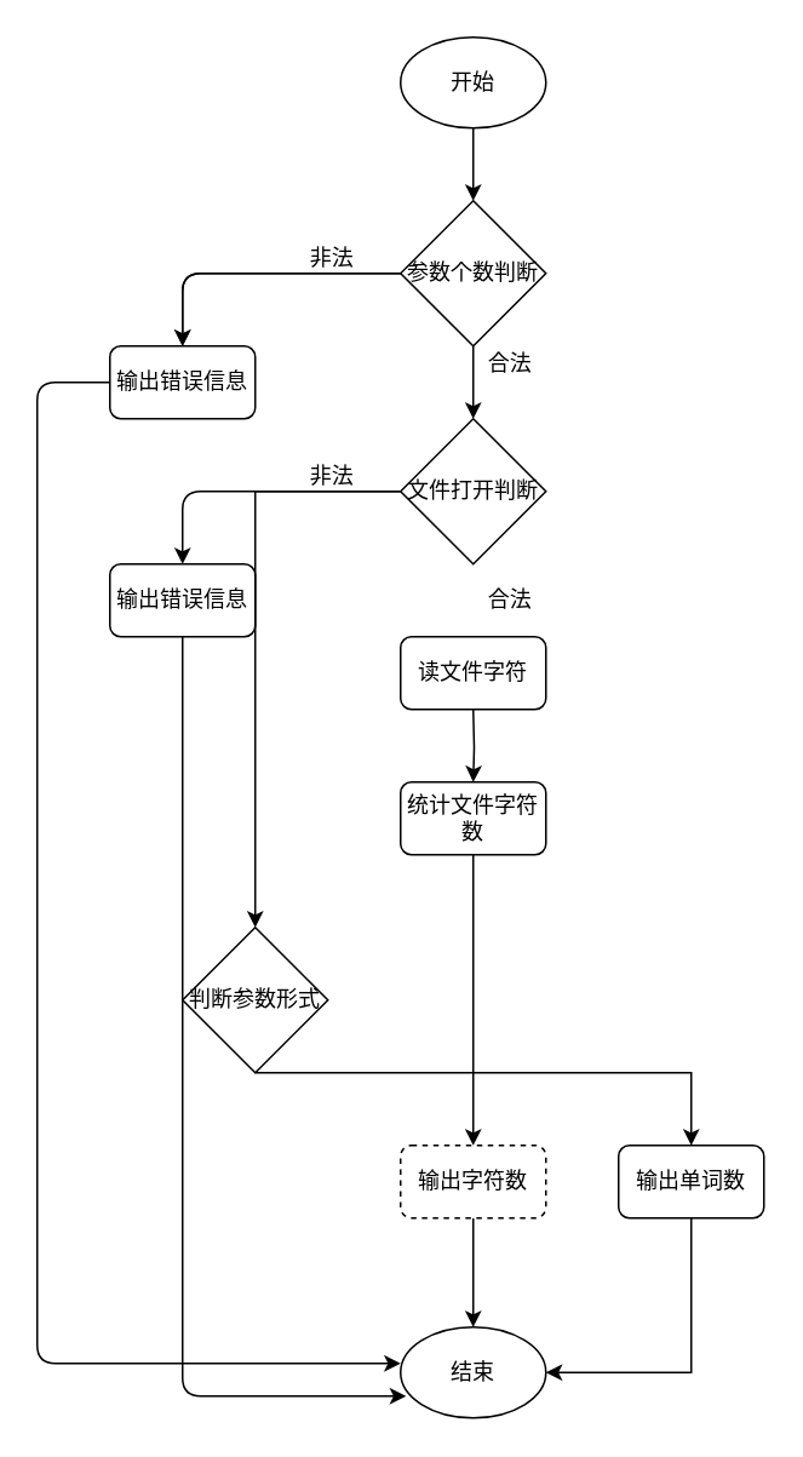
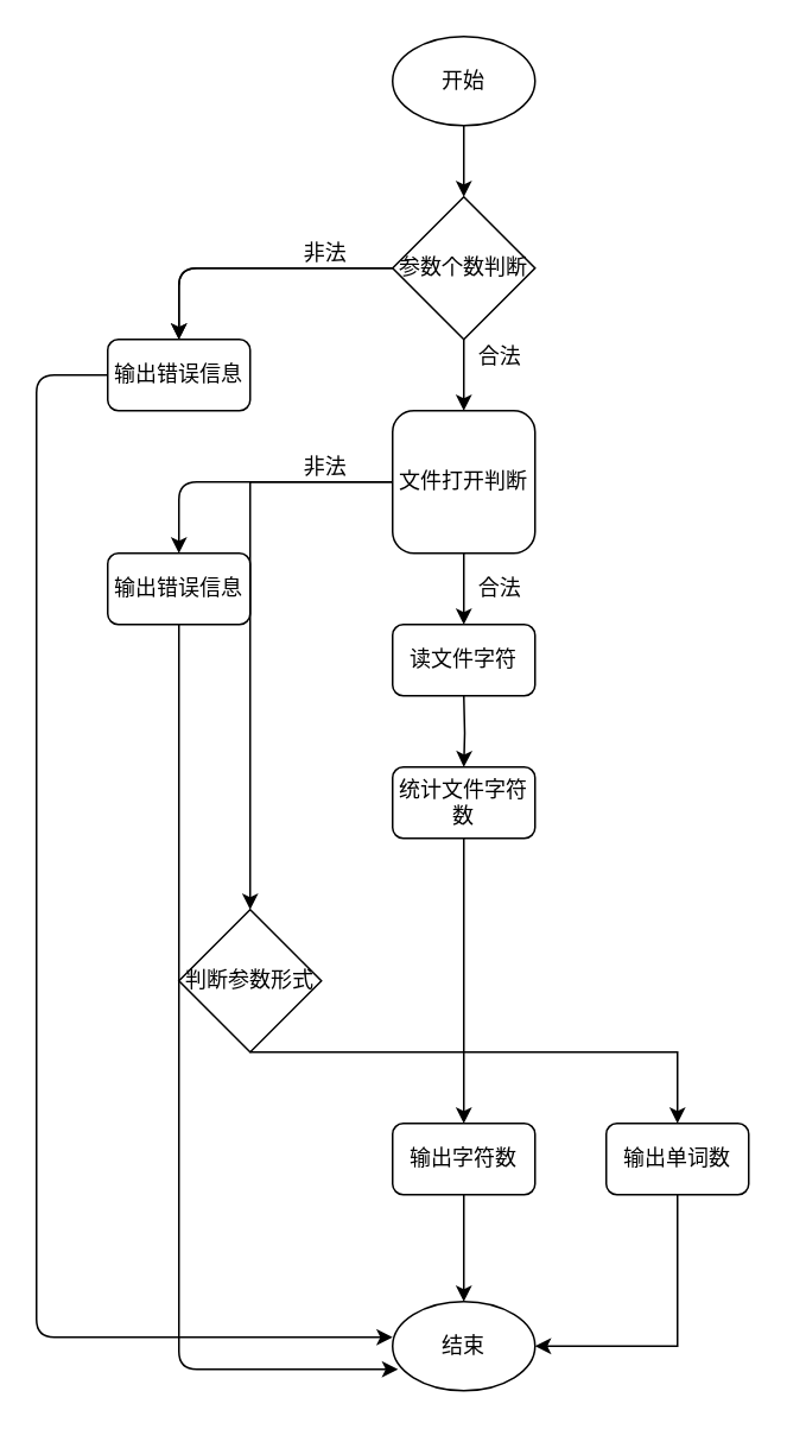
  <mxCell id="0" />
  <mxCell id="1" parent="0" />
  <mxCell id="2" style="edgeStyle=orthogonalEdgeStyle;rounded=0;orthogonalLoop=1;jettySize=auto;html=1;" edge="1" parent="1" source="3" target="7"><mxGeometry relative="1" as="geometry" /></mxCell>
  <mxCell id="3" value="参数个数判断" style="rhombus;whiteSpace=wrap;html=1;" vertex="1" parent="1"><mxGeometry x="220" y="110" width="80" height="80" as="geometry" /></mxCell>
  <mxCell id="4" value="" style="endArrow=classic;html=1;exitX=0.5;exitY=1;exitDx=0;exitDy=0;" edge="1" parent="1" target="3"><mxGeometry width="50" height="50" relative="1" as="geometry"><mxPoint x="260" y="70" as="sourcePoint" /><mxPoint x="380" y="250" as="targetPoint" /></mxGeometry></mxCell>
+ <mxCell id="5" style="edgeStyle=orthogonalEdgeStyle;rounded=0;orthogonalLoop=1;jettySize=auto;html=1;entryX=0.5;entryY=0;entryDx=0;entryDy=0;" edge="1" parent="1" source="7" target="10"><mxGeometry relative="1" as="geometry" /></mxCell>
  <mxCell id="6" style="edgeStyle=orthogonalEdgeStyle;rounded=0;orthogonalLoop=1;jettySize=auto;html=1;" edge="1" parent="1" source="7" target="15"><mxGeometry relative="1" as="geometry" /></mxCell>
- <mxCell id="7" value="文件打开判断" style="rhombus;whiteSpace=wrap;html=1;" vertex="1" parent="1"><mxGeometry x="220" y="230" width="80" height="80" as="geometry" /></mxCell>
+ <mxCell id="7" value="文件打开判断" style="whiteSpace=wrap;html=1;rounded=1;" vertex="1" parent="1"><mxGeometry x="220" y="230" width="80" height="80" as="geometry" /></mxCell>
  <mxCell id="8" value="开始" style="ellipse;whiteSpace=wrap;html=1;" vertex="1" parent="1"><mxGeometry x="220" y="20" width="80" height="50" as="geometry" /></mxCell>
  <mxCell id="9" value="结束" style="ellipse;whiteSpace=wrap;html=1;" vertex="1" parent="1"><mxGeometry x="220" y="730" width="80" height="50" as="geometry" /></mxCell>
  <mxCell id="10" value="读文件字符" style="rounded=1;whiteSpace=wrap;html=1;" vertex="1" parent="1"><mxGeometry x="220" y="350" width="80" height="40" as="geometry" /></mxCell>
  <mxCell id="11" style="edgeStyle=orthogonalEdgeStyle;rounded=0;orthogonalLoop=1;jettySize=auto;html=1;entryX=0.5;entryY=0;entryDx=0;entryDy=0;" edge="1" target="13" parent="1"><mxGeometry relative="1" as="geometry"><mxPoint x="260" y="390" as="sourcePoint" /></mxGeometry></mxCell>
  <mxCell id="12" style="edgeStyle=orthogonalEdgeStyle;rounded=0;orthogonalLoop=1;jettySize=auto;html=1;entryX=0.5;entryY=0;entryDx=0;entryDy=0;" edge="1" parent="1" source="13" target="17"><mxGeometry relative="1" as="geometry"><mxPoint x="260" y="620" as="targetPoint" /></mxGeometry></mxCell>
  <mxCell id="13" value="统计文件字符数" style="rounded=1;whiteSpace=wrap;html=1;" vertex="1" parent="1"><mxGeometry x="220" y="430" width="80" height="40" as="geometry" /></mxCell>
  <mxCell id="14" style="edgeStyle=orthogonalEdgeStyle;rounded=0;orthogonalLoop=1;jettySize=auto;html=1;exitX=0.5;exitY=1;exitDx=0;exitDy=0;entryX=0.5;entryY=0;entryDx=0;entryDy=0;" edge="1" parent="1" source="15" target="18"><mxGeometry relative="1" as="geometry"><Array as="points"><mxPoint x="380" y="590" /></Array></mxGeometry></mxCell>
  <mxCell id="15" value="判断参数形式" style="rhombus;whiteSpace=wrap;html=1;" vertex="1" parent="1"><mxGeometry x="100" y="510" width="80" height="80" as="geometry" /></mxCell>
  <mxCell id="16" style="edgeStyle=orthogonalEdgeStyle;rounded=0;orthogonalLoop=1;jettySize=auto;html=1;entryX=0.5;entryY=0;entryDx=0;entryDy=0;" edge="1" parent="1" source="17" target="9"><mxGeometry relative="1" as="geometry" /></mxCell>
- <mxCell id="17" value="输出字符数" style="rounded=1;whiteSpace=wrap;html=1;dashed=1;" vertex="1" parent="1"><mxGeometry x="220" y="630" width="80" height="40" as="geometry" /></mxCell>
+ <mxCell id="17" value="输出字符数" style="rounded=1;whiteSpace=wrap;html=1;" vertex="1" parent="1"><mxGeometry x="220" y="630" width="80" height="40" as="geometry" /></mxCell>
  <mxCell id="18" value="输出单词数" style="rounded=1;whiteSpace=wrap;html=1;" vertex="1" parent="1"><mxGeometry x="340" y="630" width="80" height="40" as="geometry" /></mxCell>
  <mxCell id="19" style="edgeStyle=orthogonalEdgeStyle;rounded=0;orthogonalLoop=1;jettySize=auto;html=1;exitX=0.5;exitY=1;exitDx=0;exitDy=0;entryX=1;entryY=0.5;entryDx=0;entryDy=0;" edge="1" parent="1" source="18" target="9"><mxGeometry relative="1" as="geometry"><mxPoint x="390" y="670" as="sourcePoint" /><mxPoint x="330" y="760" as="targetPoint" /><Array as="points"><mxPoint x="380" y="755" /></Array></mxGeometry></mxCell>
  <mxCell id="20" value="合法" style="text;html=1;align=center;verticalAlign=middle;resizable=0;points=[];autosize=1;" vertex="1" parent="1"><mxGeometry x="260" y="190" width="40" height="20" as="geometry" /></mxCell>
  <mxCell id="21" value="输出错误信息" style="rounded=1;whiteSpace=wrap;html=1;" vertex="1" parent="1"><mxGeometry x="60" y="190" width="80" height="40" as="geometry" /></mxCell>
  <mxCell id="22" value="" style="endArrow=classic;html=1;exitX=0;exitY=0.5;exitDx=0;exitDy=0;entryX=0.5;entryY=0;entryDx=0;entryDy=0;" edge="1" parent="1" source="3" target="21"><mxGeometry width="50" height="50" relative="1" as="geometry"><mxPoint x="390" y="280" as="sourcePoint" /><mxPoint x="440" y="230" as="targetPoint" /><Array as="points"><mxPoint x="100" y="150" /></Array></mxGeometry></mxCell>
  <mxCell id="23" value="非法" style="text;html=1;align=center;verticalAlign=middle;resizable=0;points=[];autosize=1;" vertex="1" parent="1"><mxGeometry x="162" y="132" width="40" height="20" as="geometry" /></mxCell>
  <mxCell id="24" value="合法" style="text;html=1;align=center;verticalAlign=middle;resizable=0;points=[];autosize=1;" vertex="1" parent="1"><mxGeometry x="260" y="320" width="40" height="20" as="geometry" /></mxCell>
  <mxCell id="25" value="输出错误信息" style="rounded=1;whiteSpace=wrap;html=1;" vertex="1" parent="1"><mxGeometry x="60" y="310" width="80" height="40" as="geometry" /></mxCell>
  <mxCell id="26" value="非法" style="text;html=1;align=center;verticalAlign=middle;resizable=0;points=[];autosize=1;" vertex="1" parent="1"><mxGeometry x="162" y="252" width="40" height="20" as="geometry" /></mxCell>
  <mxCell id="27" value="" style="endArrow=classic;html=1;exitX=0;exitY=0.5;exitDx=0;exitDy=0;entryX=0.5;entryY=0;entryDx=0;entryDy=0;" edge="1" parent="1" source="3" target="21"><mxGeometry width="50" height="50" relative="1" as="geometry"><mxPoint x="220" y="150" as="sourcePoint" /><mxPoint x="100" y="190" as="targetPoint" /><Array as="points"><mxPoint x="150" y="150" /><mxPoint x="130" y="150" /><mxPoint x="100" y="150" /></Array></mxGeometry></mxCell>
  <mxCell id="28" value="" style="endArrow=classic;html=1;exitX=0;exitY=0.5;exitDx=0;exitDy=0;entryX=0.5;entryY=0;entryDx=0;entryDy=0;" edge="1" parent="1" source="7" target="25"><mxGeometry width="50" height="50" relative="1" as="geometry"><mxPoint x="270" y="330" as="sourcePoint" /><mxPoint x="320" y="280" as="targetPoint" /><Array as="points"><mxPoint x="100" y="270" /></Array></mxGeometry></mxCell>
  <mxCell id="29" value="" style="endArrow=classic;html=1;exitX=0;exitY=0.5;exitDx=0;exitDy=0;entryX=0;entryY=0.4;entryDx=0;entryDy=0;entryPerimeter=0;" edge="1" parent="1" source="21" target="9"><mxGeometry width="50" height="50" relative="1" as="geometry"><mxPoint x="270" y="500" as="sourcePoint" /><mxPoint x="320" y="450" as="targetPoint" /><Array as="points"><mxPoint x="20" y="210" /><mxPoint x="20" y="750" /></Array></mxGeometry></mxCell>
  <mxCell id="30" value="" style="endArrow=classic;html=1;exitX=0.5;exitY=1;exitDx=0;exitDy=0;entryX=0.038;entryY=0.76;entryDx=0;entryDy=0;entryPerimeter=0;" edge="1" parent="1" source="25" target="9"><mxGeometry width="50" height="50" relative="1" as="geometry"><mxPoint x="270" y="440" as="sourcePoint" /><mxPoint x="320" y="390" as="targetPoint" /><Array as="points"><mxPoint x="100" y="768" /></Array></mxGeometry></mxCell>
